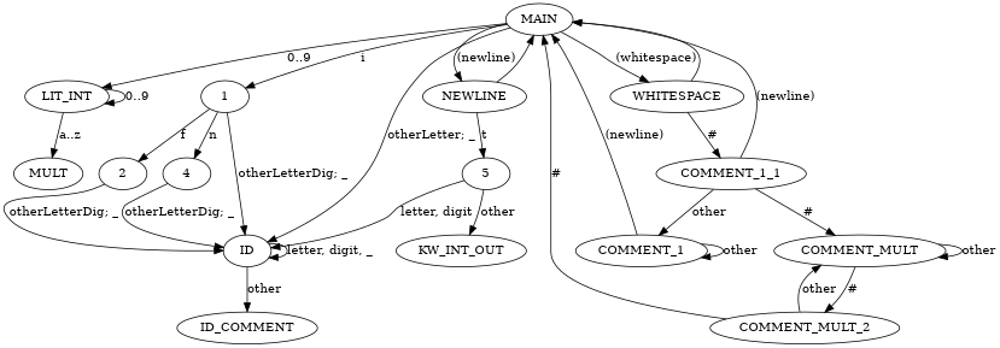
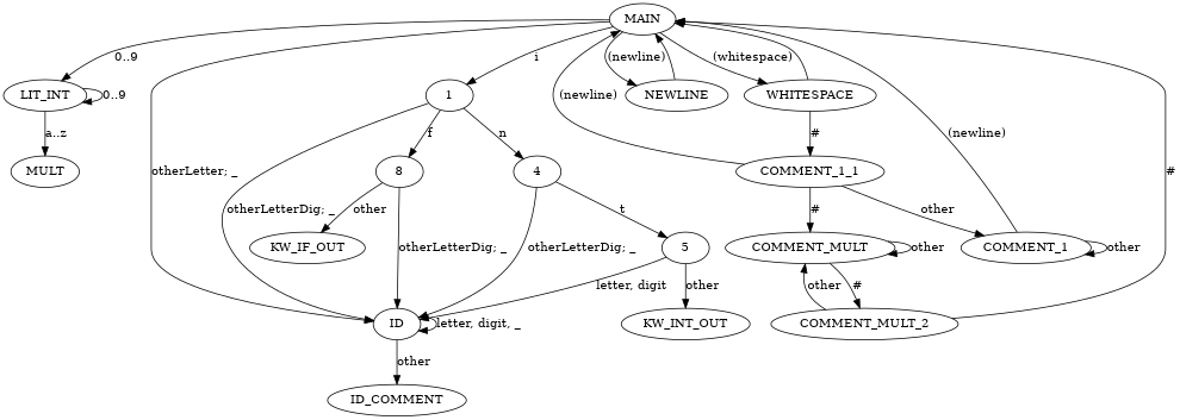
  digraph {
    MAIN
    LIT_INT
    1
    ID
    WHITESPACE
    NEWLINE
    n7 [label=MULT]
-   2
+   2 [label=8]
    4
    n10 [label=ID_COMMENT]
    COMMENT_1_1
    COMMENT_1
    COMMENT_MULT
+   KW_IF_OUT
    5
    COMMENT_MULT_2
    KW_INT_OUT
    MAIN -> LIT_INT [label="0..9"]
    MAIN -> 1 [label=i]
    MAIN -> ID [label="otherLetter; _"]
    MAIN -> WHITESPACE [label="(whitespace)"]
    MAIN -> NEWLINE [label="(newline)"]
    LIT_INT -> LIT_INT [label="0..9"]
    LIT_INT -> n7 [label="a..z"]
    1 -> ID [label="otherLetterDig; _"]
    1 -> 2 [label=f]
    1 -> 4 [label=n]
    ID -> ID [label="letter, digit, _"]
    ID -> n10 [label=other]
    WHITESPACE -> MAIN
    WHITESPACE -> COMMENT_1_1 [label="#"]
    NEWLINE -> MAIN
    2 -> ID [label="otherLetterDig; _"]
+   2 -> KW_IF_OUT [label=other]
    4 -> ID [label="otherLetterDig; _"]
-   NEWLINE -> 5 [label=t]
+   4 -> 5 [label=t]
    COMMENT_1_1 -> MAIN [label="(newline)"]
    COMMENT_1_1 -> COMMENT_1 [label=other]
    COMMENT_1_1 -> COMMENT_MULT [label="#"]
    COMMENT_1 -> MAIN [label="(newline)"]
    COMMENT_1 -> COMMENT_1 [label=other]
    COMMENT_MULT -> COMMENT_MULT [label=other]
    COMMENT_MULT -> COMMENT_MULT_2 [label="#"]
    5 -> ID [label="letter, digit"]
    5 -> KW_INT_OUT [label=other]
    COMMENT_MULT_2 -> MAIN [label="#"]
    COMMENT_MULT_2 -> COMMENT_MULT [label=other]
  }
